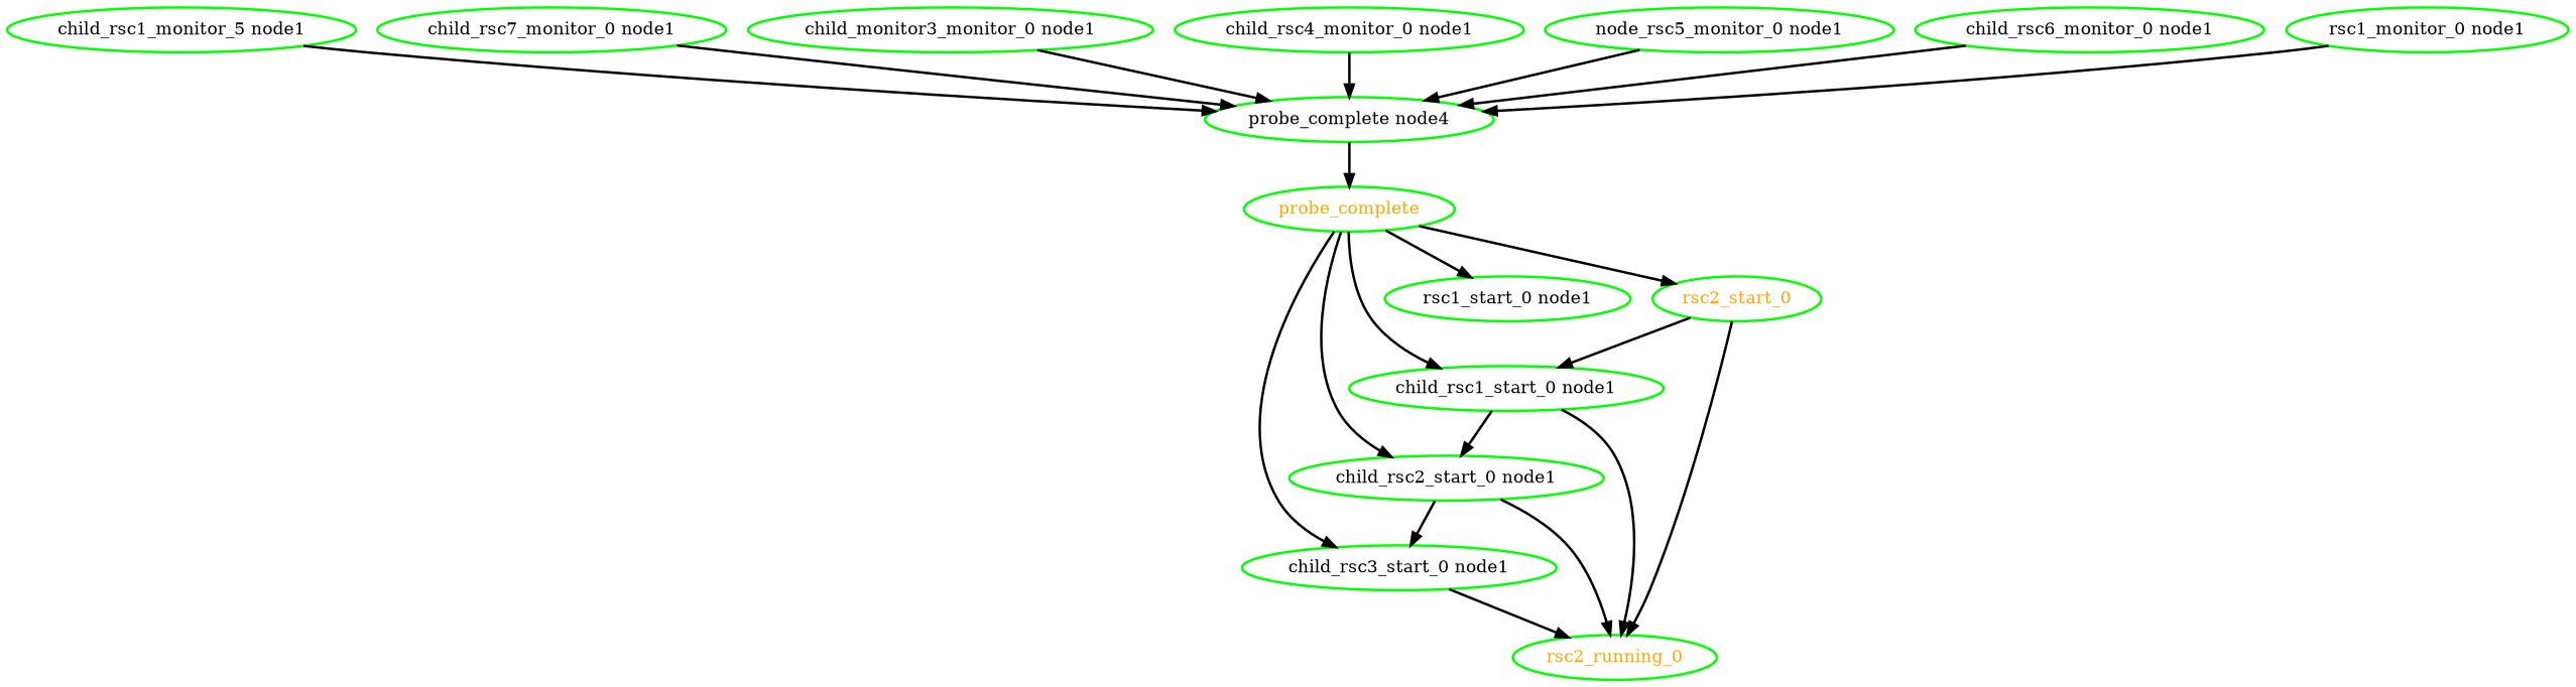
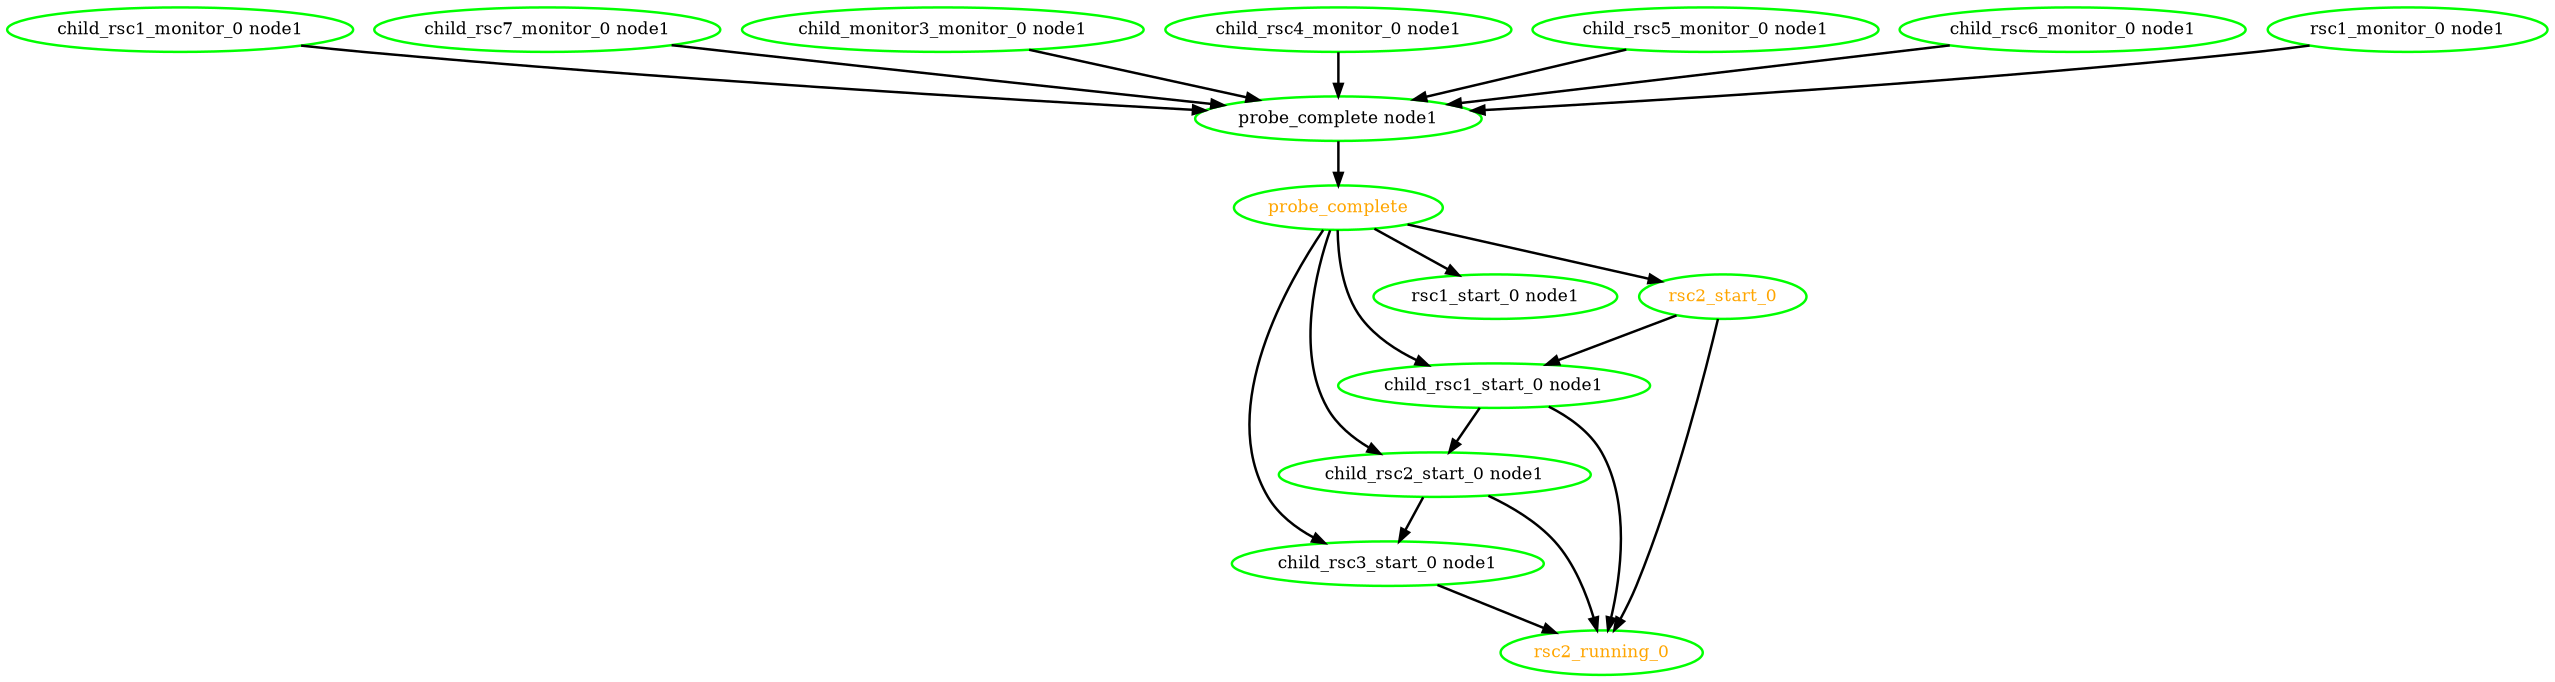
  digraph {
    node [color=green fontcolor=black style=bold]
    edge [style=bold]
-   "child_rsc1_monitor_0 node1" [label="child_rsc1_monitor_5 node1"]
-   "probe_complete node1" [label="probe_complete node4"]
+   "child_rsc1_monitor_0 node1"
+   "probe_complete node1"
    probe_complete [fontcolor=orange]
    "child_rsc1_start_0 node1"
    "child_rsc2_start_0 node1"
    "child_rsc3_start_0 node1"
    "rsc1_start_0 node1"
    rsc2_start_0 [fontcolor=orange]
    rsc2_running_0 [fontcolor=orange]
    n10 [label="child_rsc7_monitor_0 node1"]
    n11 [label="child_monitor3_monitor_0 node1"]
    "child_rsc4_monitor_0 node1"
-   "child_rsc5_monitor_0 node1" [label="node_rsc5_monitor_0 node1"]
+   "child_rsc5_monitor_0 node1"
    "child_rsc6_monitor_0 node1"
    "rsc1_monitor_0 node1"
    "child_rsc1_monitor_0 node1" -> "probe_complete node1"
    "probe_complete node1" -> probe_complete
    probe_complete -> "child_rsc1_start_0 node1"
    probe_complete -> "child_rsc2_start_0 node1"
    probe_complete -> "child_rsc3_start_0 node1"
    probe_complete -> "rsc1_start_0 node1"
    probe_complete -> rsc2_start_0
    "child_rsc1_start_0 node1" -> "child_rsc2_start_0 node1"
    "child_rsc1_start_0 node1" -> rsc2_running_0
    "child_rsc2_start_0 node1" -> "child_rsc3_start_0 node1"
    "child_rsc2_start_0 node1" -> rsc2_running_0
    "child_rsc3_start_0 node1" -> rsc2_running_0
    rsc2_start_0 -> "child_rsc1_start_0 node1"
    rsc2_start_0 -> rsc2_running_0
    n10 -> "probe_complete node1"
    n11 -> "probe_complete node1"
    "child_rsc4_monitor_0 node1" -> "probe_complete node1"
    "child_rsc5_monitor_0 node1" -> "probe_complete node1"
    "child_rsc6_monitor_0 node1" -> "probe_complete node1"
    "rsc1_monitor_0 node1" -> "probe_complete node1"
  }
